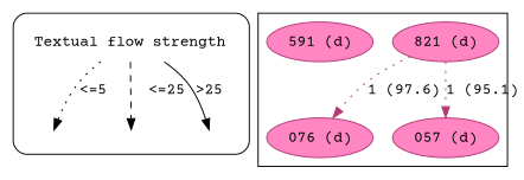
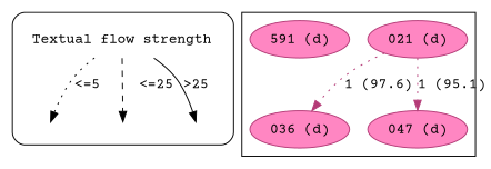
  strict digraph {
    fontname="Courier Prime"
    node [fontname="Courier Prime" style=filled]
    edge [fontname="Courier Prime" style=dotted]
    n1 [label="Textual flow strength" shape=plaintext style=""]
    leg_e1 [fixedsize=True height=0.2 style=invis]
    leg_e2 [fixedsize=True height=0.2 style=invis]
    leg_e3 [fixedsize=True height=0.2 style=invis]
-   n5 [color="#b43b77" fillcolor="#FF86C2" label="821 (d)"]
-   n6 [color="#b43b77" fillcolor="#FF86C2" label="076 (d)"]
-   n7 [color="#b43b77" fillcolor="#FF86C2" label="057 (d)"]
+   n5 [color="#b43b77" fillcolor="#FF86C2" label="021 (d)"]
+   n6 [color="#b43b77" fillcolor="#FF86C2" label="036 (d)"]
+   n7 [color="#b43b77" fillcolor="#FF86C2" label="047 (d)"]
    n8 [color="#b43b77" fillcolor="#FF86C2" label="591 (d)"]
    subgraph cluster_1 {
      style=rounded
      n1
      leg_e1
      leg_e2
      leg_e3
    }
    subgraph cluster_2 {
      n5
      n6
      n7
      n8
    }
    n1 -> leg_e1 [label="<=5  "]
    n1 -> leg_e2 [label="  <=25" style=dashed]
    n1 -> leg_e3 [label=">25" style=solid]
    n5 -> n6 [color="#b43b77" label="1 (97.6)"]
    n5 -> n7 [color="#b43b77" label="1 (95.1)"]
  }
